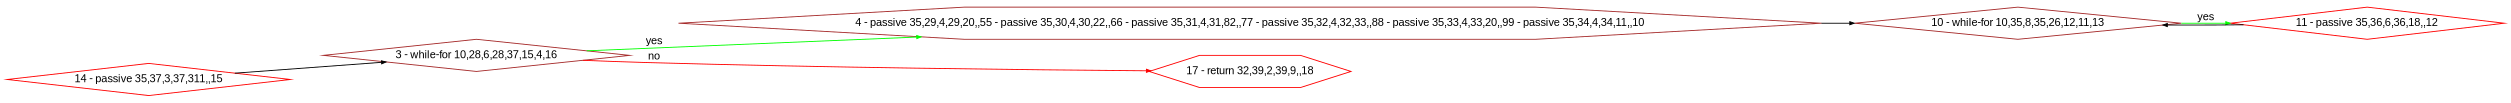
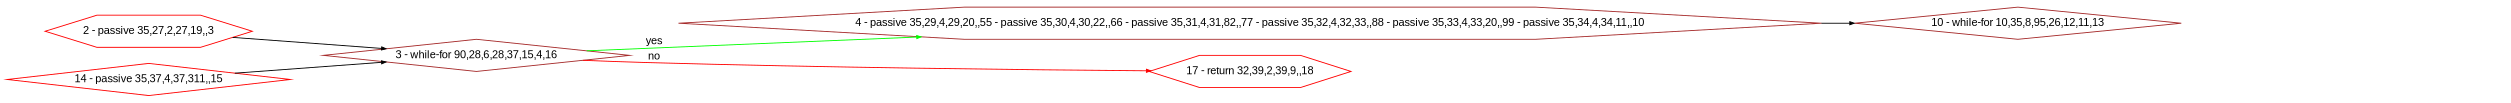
  digraph {
    bgcolor=white
    compound=true
    fillcolor="#FFFFCC"
    fontname=Arial
    fontsize=12
    pack=true
    packmode=clust
    rankdir=LR
    style="rounded,filled"
    node [color=red compound=true fillcolor="#ffffff" fixedsize=false fontname=Arial fontsize=12 node_initialized=no shape=diamond style=filled]
    edge [arrowhead=normal arrowsize=0.5 arrowtail=none color="#000000" compound=true dir=forward fontcolor=black fontname=Arial fontsize=12]
-   n2 [color=brown label="3 - while-for 10,28,6,28,37,15,4,16"]
+   n1 [label="2 - passive 35,27,2,27,19,,3" shape=hexagon]
+   n2 [color=brown label="3 - while-for 90,28,6,28,37,15,4,16"]
    n3 [color=brown label="4 - passive 35,29,4,29,20,,55 - passive 35,30,4,30,22,,66 - passive 35,31,4,31,82,,77 - passive 35,32,4,32,33,,88 - passive 35,33,4,33,20,,99 - passive 35,34,4,34,11,,10" shape=hexagon]
    n4 [label="17 - return 32,39,2,39,9,,18" shape=hexagon]
-   n5 [color=brown label="10 - while-for 10,35,8,35,26,12,11,13"]
-   n6 [label="11 - passive 35,36,6,36,18,,12"]
-   n7 [label="14 - passive 35,37,3,37,311,,15"]
+   n5 [color=brown label="10 - while-for 10,35,8,95,26,12,11,13"]
+   n7 [label="14 - passive 35,37,4,37,311,,15"]
+   n1 -> n2
    n2 -> n3 [color="#00ff00" label=yes]
    n2 -> n4 [color="#ff0000" label=no]
    n3 -> n5
-   n5 -> n6 [color="#00ff00" label=yes]
-   n6 -> n5
    n7 -> n2
  }
